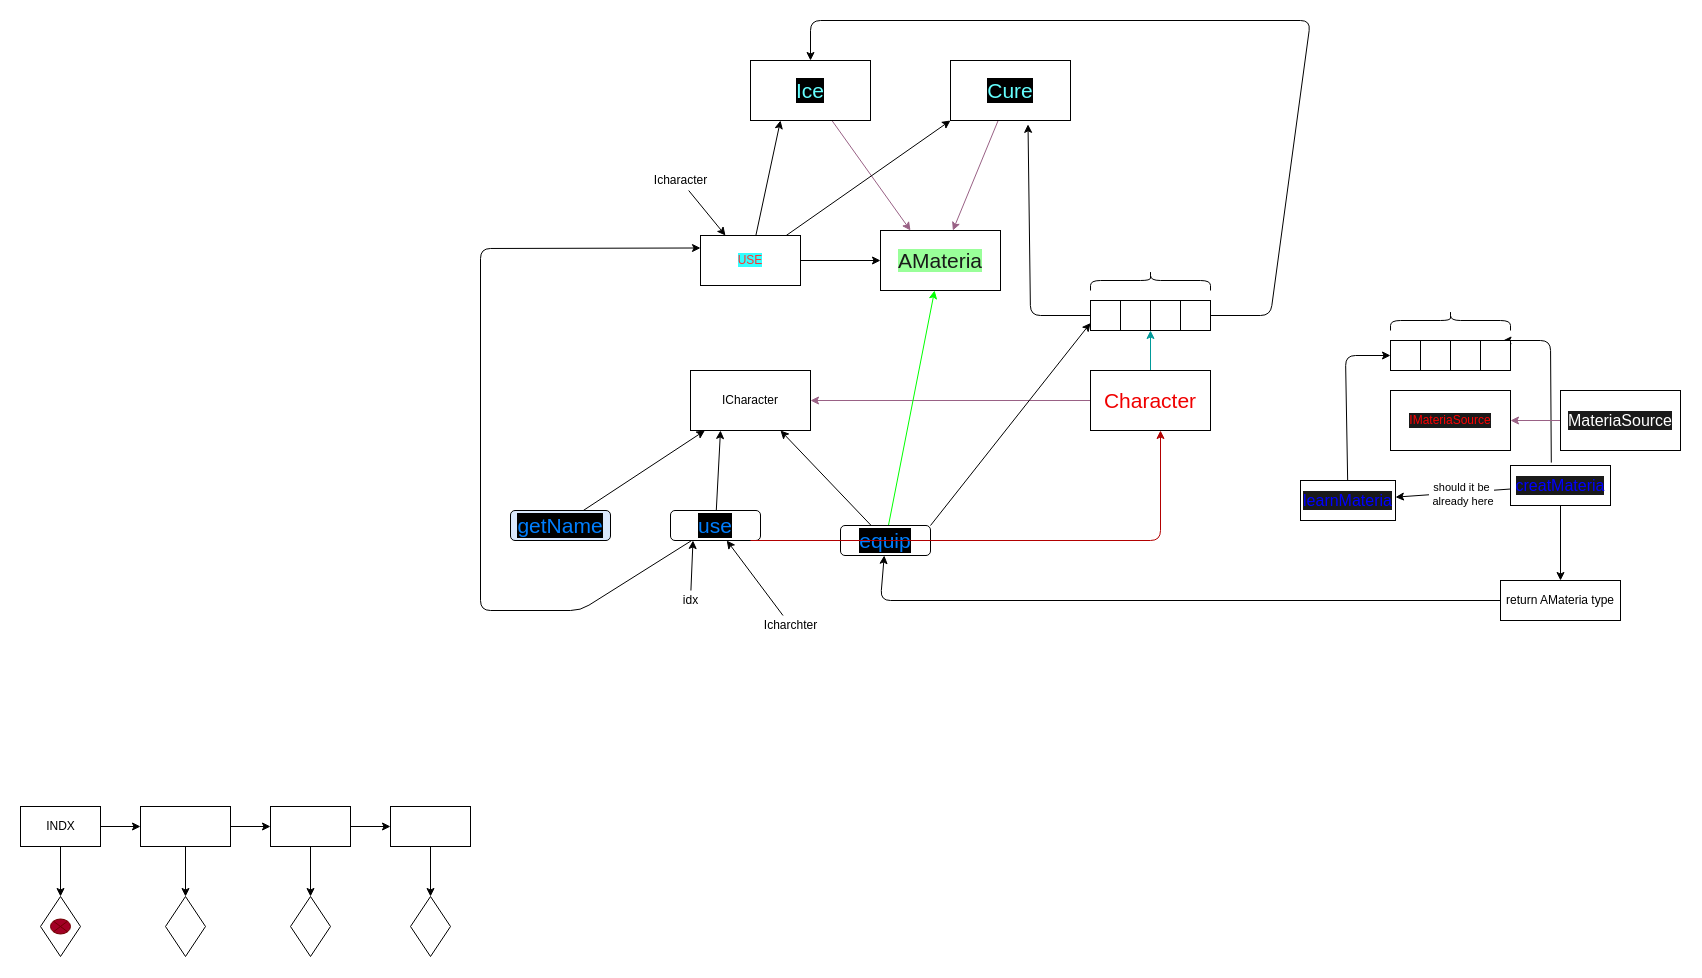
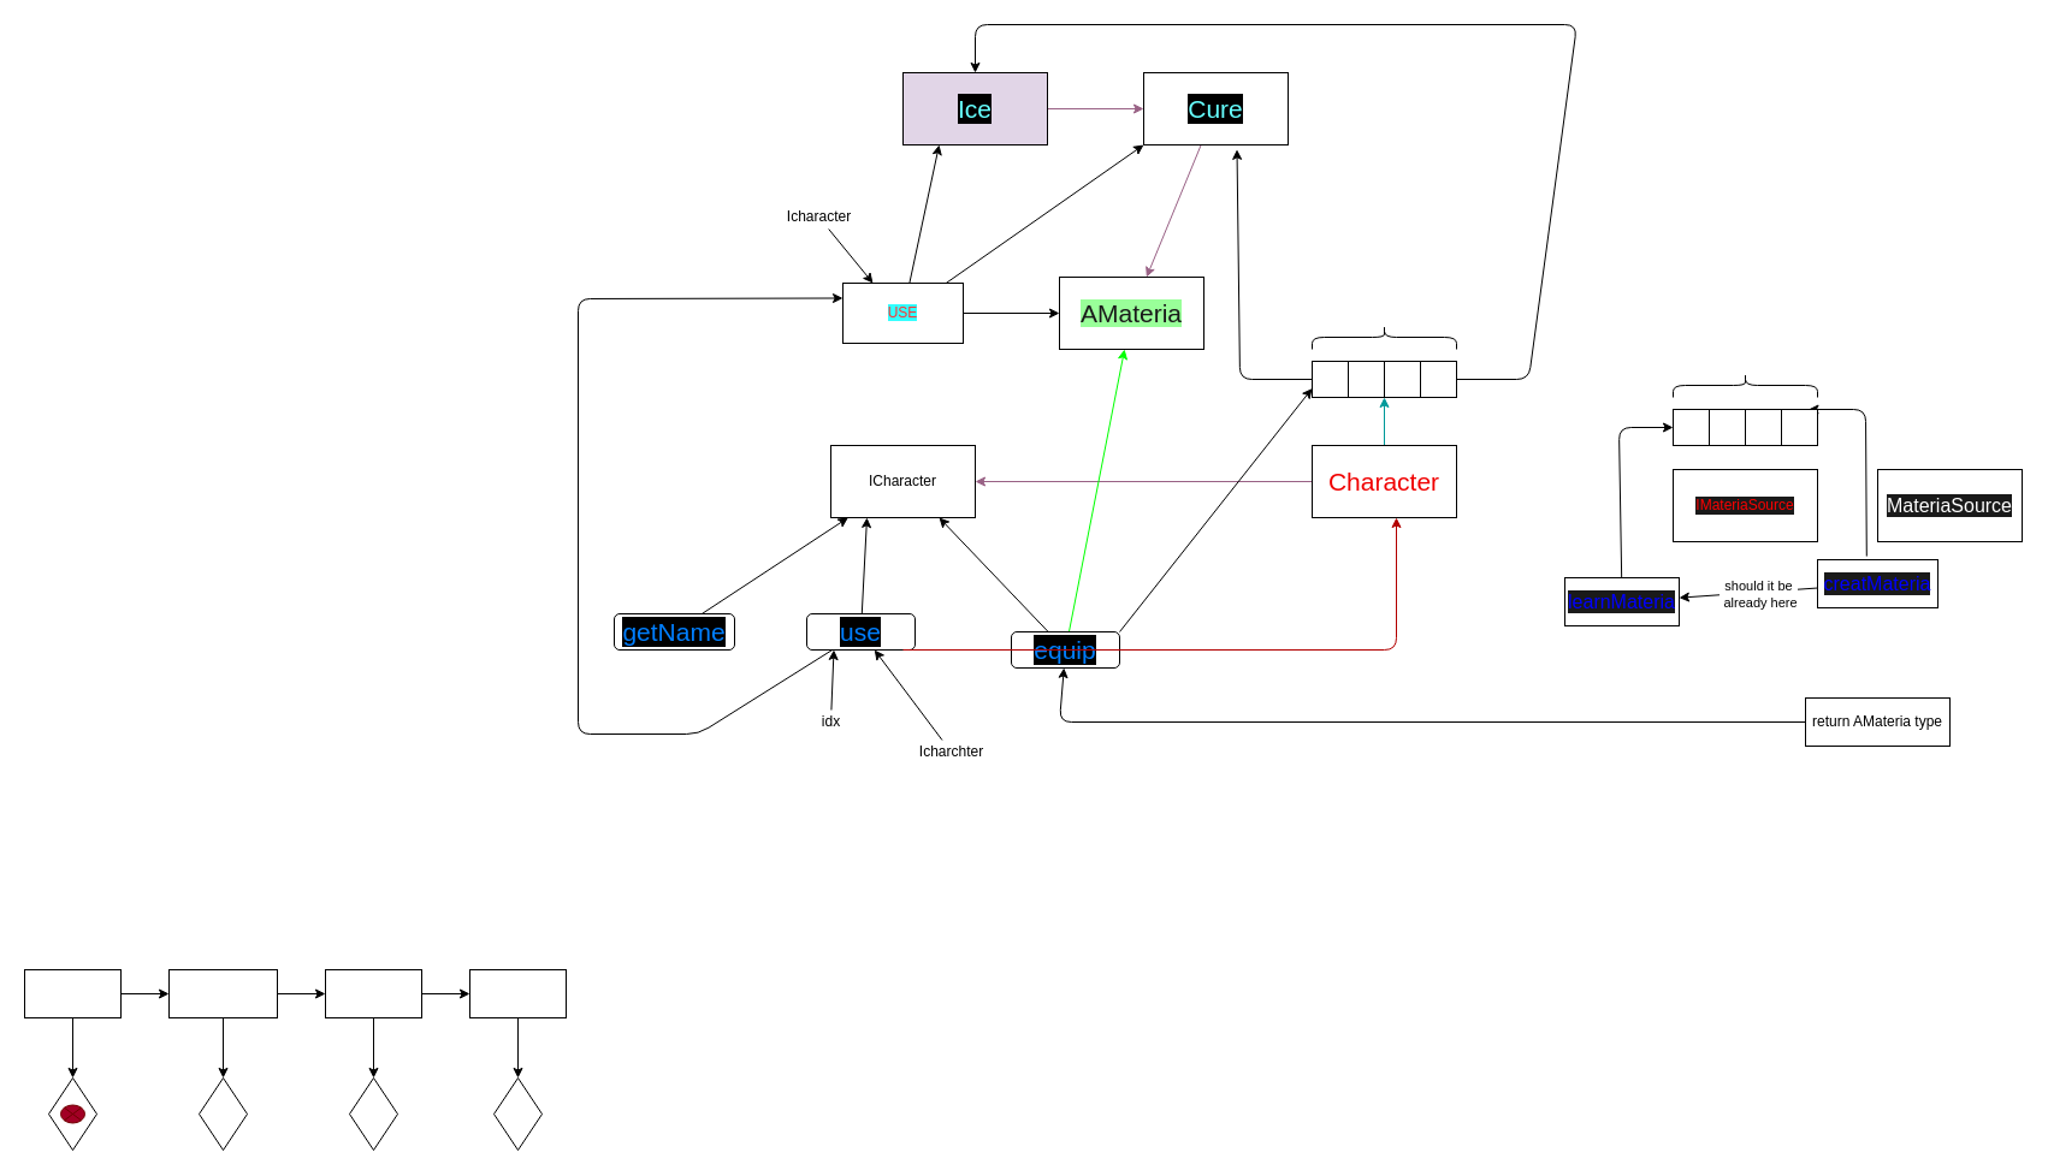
  <mxCell id="0" />
  <mxCell id="1" parent="0" />
  <mxCell id="2" value="ICharacter" style="whiteSpace=wrap;html=1;" parent="1" vertex="1"><mxGeometry x="690" y="370" width="120" height="60" as="geometry" /></mxCell>
  <mxCell id="3" style="edgeStyle=none;html=1;fontSize=21;fontColor=none;fillColor=#e6d0de;gradientColor=#d5739d;strokeColor=#996185;entryX=1;entryY=0.5;entryDx=0;entryDy=0;" parent="1" source="5" target="2" edge="1"><mxGeometry relative="1" as="geometry"><mxPoint x="820" y="410" as="targetPoint" /></mxGeometry></mxCell>
  <mxCell id="4" style="edgeStyle=none;html=1;entryX=0;entryY=1;entryDx=0;entryDy=0;fontSize=21;fontColor=#FFFFFF;strokeColor=#009999;" parent="1" source="5" target="25" edge="1"><mxGeometry relative="1" as="geometry" /></mxCell>
  <mxCell id="5" value="&lt;font style=&quot;font-size: 21px&quot; color=&quot;#f00000&quot;&gt;Character&lt;/font&gt;" style="whiteSpace=wrap;html=1;" parent="1" vertex="1"><mxGeometry x="1090" y="370" width="120" height="60" as="geometry" /></mxCell>
  <mxCell id="6" value="&lt;font color=&quot;#1a1a1a&quot; style=&quot;background-color: rgb(153 , 255 , 153)&quot;&gt;AMateria&lt;/font&gt;" style="whiteSpace=wrap;html=1;fontSize=21;fontColor=#F00000;" parent="1" vertex="1"><mxGeometry x="880" y="230" width="120" height="60" as="geometry" /></mxCell>
- <mxCell id="7" style="edgeStyle=none;html=1;entryX=0.25;entryY=0;entryDx=0;entryDy=0;fontSize=21;fontColor=none;fillColor=#e6d0de;gradientColor=#d5739d;strokeColor=#996185;" parent="1" source="8" target="6" edge="1"><mxGeometry relative="1" as="geometry" /></mxCell>
- <mxCell id="8" value="Ice" style="whiteSpace=wrap;html=1;labelBackgroundColor=#000000;fontSize=21;fontColor=#66FFFF;" parent="1" vertex="1"><mxGeometry x="750" y="60" width="120" height="60" as="geometry" /></mxCell>
+ <mxCell id="7" style="edgeStyle=none;html=1;fontSize=21;fontColor=none;fillColor=#e6d0de;gradientColor=#d5739d;strokeColor=#996185;" parent="1" source="8" target="10" edge="1"><mxGeometry relative="1" as="geometry" /></mxCell>
+ <mxCell id="8" value="Ice" style="whiteSpace=wrap;html=1;labelBackgroundColor=#000000;fontSize=21;fontColor=#66FFFF;fillColor=#e1d5e7;" parent="1" vertex="1"><mxGeometry x="750" y="60" width="120" height="60" as="geometry" /></mxCell>
  <mxCell id="9" style="edgeStyle=none;html=1;fontSize=21;fontColor=none;fillColor=#e6d0de;gradientColor=#d5739d;strokeColor=#996185;" parent="1" source="10" target="6" edge="1"><mxGeometry relative="1" as="geometry" /></mxCell>
  <mxCell id="10" value="Cure" style="whiteSpace=wrap;html=1;labelBackgroundColor=#000000;fontSize=21;fontColor=#66FFFF;" parent="1" vertex="1"><mxGeometry x="950" y="60" width="120" height="60" as="geometry" /></mxCell>
  <mxCell id="11" style="edgeStyle=none;html=1;entryX=0.75;entryY=1;entryDx=0;entryDy=0;fontSize=21;fontColor=none;" parent="1" source="15" target="2" edge="1"><mxGeometry relative="1" as="geometry" /></mxCell>
  <mxCell id="12" style="edgeStyle=none;html=1;fontSize=21;fontColor=none;fillColor=#cdeb8b;strokeColor=none;" parent="1" source="15" target="6" edge="1"><mxGeometry relative="1" as="geometry" /></mxCell>
  <mxCell id="13" style="edgeStyle=none;html=1;fontSize=21;fontColor=none;strokeColor=#00FF00;" parent="1" source="15" target="6" edge="1"><mxGeometry relative="1" as="geometry" /></mxCell>
  <mxCell id="14" style="edgeStyle=none;html=1;exitX=1;exitY=0;exitDx=0;exitDy=0;entryX=0;entryY=0.75;entryDx=0;entryDy=0;" parent="1" source="15" target="22" edge="1"><mxGeometry relative="1" as="geometry" /></mxCell>
  <mxCell id="15" value="&lt;font color=&quot;#007fff&quot;&gt;equip&lt;/font&gt;" style="rounded=1;whiteSpace=wrap;html=1;labelBackgroundColor=#000000;fontSize=21;fontColor=#66FFFF;" parent="1" vertex="1"><mxGeometry x="840" y="525" width="90" height="30" as="geometry" /></mxCell>
  <mxCell id="16" style="edgeStyle=none;html=1;entryX=0.25;entryY=1;entryDx=0;entryDy=0;fontSize=21;fontColor=none;" parent="1" source="18" target="2" edge="1"><mxGeometry relative="1" as="geometry" /></mxCell>
  <mxCell id="17" style="edgeStyle=none;html=1;fontColor=#FF3333;entryX=0;entryY=0.25;entryDx=0;entryDy=0;" parent="1" source="18" target="52" edge="1"><mxGeometry relative="1" as="geometry"><mxPoint x="570" y="240" as="targetPoint" /><Array as="points"><mxPoint x="580" y="610" /><mxPoint x="480" y="610" /><mxPoint x="480" y="248" /></Array></mxGeometry></mxCell>
  <mxCell id="18" value="&lt;font color=&quot;#007fff&quot;&gt;use&lt;/font&gt;" style="rounded=1;whiteSpace=wrap;html=1;labelBackgroundColor=#000000;fontSize=21;fontColor=#66FFFF;" parent="1" vertex="1"><mxGeometry x="670" y="510" width="90" height="30" as="geometry" /></mxCell>
  <mxCell id="19" value="" style="edgeStyle=elbowEdgeStyle;elbow=horizontal;endArrow=classic;html=1;fontSize=21;fontColor=none;fillColor=#e51400;strokeColor=#B20000;" parent="1" target="5" edge="1"><mxGeometry width="50" height="50" relative="1" as="geometry"><mxPoint x="750" y="540" as="sourcePoint" /><mxPoint x="1220" y="570" as="targetPoint" /><Array as="points"><mxPoint x="1160" y="540" /></Array></mxGeometry></mxCell>
  <mxCell id="20" value="" style="edgeStyle=none;html=1;fontSize=21;fontColor=#FFFFFF;strokeColor=#00FF00;" parent="1" source="22" target="24" edge="1"><mxGeometry relative="1" as="geometry" /></mxCell>
  <mxCell id="21" style="edgeStyle=none;html=1;entryX=0.646;entryY=1.064;entryDx=0;entryDy=0;entryPerimeter=0;" parent="1" source="22" target="10" edge="1"><mxGeometry relative="1" as="geometry"><mxPoint x="1030" y="315" as="targetPoint" /><Array as="points"><mxPoint x="1030" y="315" /></Array></mxGeometry></mxCell>
  <mxCell id="22" value="" style="whiteSpace=wrap;html=1;labelBackgroundColor=#000000;fontSize=21;fontColor=#FFFFFF;" parent="1" vertex="1"><mxGeometry x="1090" y="300" width="30" height="30" as="geometry" /></mxCell>
  <mxCell id="23" value="" style="edgeStyle=none;html=1;fontSize=21;fontColor=#FFFFFF;strokeColor=#00FF00;" parent="1" source="24" target="25" edge="1"><mxGeometry relative="1" as="geometry" /></mxCell>
  <mxCell id="24" value="" style="whiteSpace=wrap;html=1;labelBackgroundColor=#000000;fontSize=21;fontColor=#FFFFFF;" parent="1" vertex="1"><mxGeometry x="1120" y="300" width="30" height="30" as="geometry" /></mxCell>
  <mxCell id="25" value="" style="whiteSpace=wrap;html=1;labelBackgroundColor=#000000;fontSize=21;fontColor=#FFFFFF;" parent="1" vertex="1"><mxGeometry x="1150" y="300" width="30" height="30" as="geometry" /></mxCell>
  <mxCell id="26" style="edgeStyle=none;html=1;entryX=0.5;entryY=0;entryDx=0;entryDy=0;" parent="1" source="27" target="8" edge="1"><mxGeometry relative="1" as="geometry"><mxPoint x="790" y="40" as="targetPoint" /><Array as="points"><mxPoint x="1270" y="315" /><mxPoint x="1310" y="20" /><mxPoint x="810" y="20" /></Array></mxGeometry></mxCell>
  <mxCell id="27" value="" style="whiteSpace=wrap;html=1;labelBackgroundColor=#000000;fontSize=21;fontColor=#FFFFFF;" parent="1" vertex="1"><mxGeometry x="1180" y="300" width="30" height="30" as="geometry" /></mxCell>
  <mxCell id="28" value="" style="shape=curlyBracket;whiteSpace=wrap;html=1;rounded=1;labelBackgroundColor=#000000;fontSize=21;fontColor=#FFFFFF;direction=south;" parent="1" vertex="1"><mxGeometry x="1090" y="270" width="120" height="20" as="geometry" /></mxCell>
  <mxCell id="29" value="(4*)AMateria" style="text;html=1;align=center;verticalAlign=middle;resizable=0;points=[];autosize=1;strokeColor=none;fillColor=none;fontSize=21;fontColor=#FFFFFF;" parent="1" vertex="1"><mxGeometry x="1085" y="245" width="130" height="30" as="geometry" /></mxCell>
  <mxCell id="30" style="edgeStyle=none;html=1;" parent="1" source="31" target="2" edge="1"><mxGeometry relative="1" as="geometry" /></mxCell>
- <mxCell id="31" value="&lt;font color=&quot;#007fff&quot;&gt;getName&lt;/font&gt;" style="rounded=1;whiteSpace=wrap;html=1;labelBackgroundColor=#000000;fontSize=21;fontColor=#66FFFF;fillColor=#dae8fc;" parent="1" vertex="1"><mxGeometry x="510" y="510" width="100" height="30" as="geometry" /></mxCell>
+ <mxCell id="31" value="&lt;font color=&quot;#007fff&quot;&gt;getName&lt;/font&gt;" style="rounded=1;whiteSpace=wrap;html=1;labelBackgroundColor=#000000;fontSize=21;fontColor=#66FFFF;" parent="1" vertex="1"><mxGeometry x="510" y="510" width="100" height="30" as="geometry" /></mxCell>
  <mxCell id="32" style="edgeStyle=none;html=1;entryX=0;entryY=0.5;entryDx=0;entryDy=0;fillOpacity=100;strokeOpacity=100;" parent="1" source="34" target="42" edge="1"><mxGeometry relative="1" as="geometry" /></mxCell>
  <mxCell id="33" style="edgeStyle=none;html=1;fillOpacity=100;strokeOpacity=100;entryX=0.5;entryY=0;entryDx=0;entryDy=0;" parent="1" source="34" target="43" edge="1"><mxGeometry relative="1" as="geometry"><mxPoint x="60" y="916" as="targetPoint" /></mxGeometry></mxCell>
  <mxCell id="34" value="" style="whiteSpace=wrap;html=1;fillOpacity=100;strokeOpacity=100;" parent="1" vertex="1"><mxGeometry x="20" y="806" width="80" height="40" as="geometry" /></mxCell>
  <mxCell id="35" value="" style="edgeStyle=none;html=1;fillOpacity=100;strokeOpacity=100;" parent="1" source="37" target="39" edge="1"><mxGeometry relative="1" as="geometry" /></mxCell>
  <mxCell id="36" style="edgeStyle=none;html=1;fillOpacity=100;strokeOpacity=100;entryX=0.5;entryY=0;entryDx=0;entryDy=0;" parent="1" source="37" target="45" edge="1"><mxGeometry relative="1" as="geometry"><mxPoint x="460" y="896" as="targetPoint" /></mxGeometry></mxCell>
  <mxCell id="37" value="" style="whiteSpace=wrap;html=1;fillOpacity=100;strokeOpacity=100;" parent="1" vertex="1"><mxGeometry x="270" y="806" width="80" height="40" as="geometry" /></mxCell>
  <mxCell id="38" style="edgeStyle=none;html=1;" parent="1" source="39" target="46" edge="1"><mxGeometry relative="1" as="geometry" /></mxCell>
  <mxCell id="39" value="" style="whiteSpace=wrap;html=1;fillOpacity=100;strokeOpacity=100;" parent="1" vertex="1"><mxGeometry x="390" y="806" width="80" height="40" as="geometry" /></mxCell>
  <mxCell id="40" style="edgeStyle=none;html=1;fillOpacity=100;strokeOpacity=100;" parent="1" source="42" target="37" edge="1"><mxGeometry relative="1" as="geometry" /></mxCell>
  <mxCell id="41" style="edgeStyle=none;html=1;fillOpacity=100;strokeOpacity=100;" parent="1" source="42" target="44" edge="1"><mxGeometry relative="1" as="geometry" /></mxCell>
  <mxCell id="42" value="" style="whiteSpace=wrap;html=1;fillOpacity=100;strokeOpacity=100;" parent="1" vertex="1"><mxGeometry x="140" y="806" width="90" height="40" as="geometry" /></mxCell>
  <mxCell id="43" value="" style="rhombus;whiteSpace=wrap;html=1;fillOpacity=100;strokeOpacity=100;" parent="1" vertex="1"><mxGeometry x="40" y="896" width="40" height="60" as="geometry" /></mxCell>
  <mxCell id="44" value="" style="rhombus;whiteSpace=wrap;html=1;fillOpacity=100;strokeOpacity=100;" parent="1" vertex="1"><mxGeometry x="165" y="896" width="40" height="60" as="geometry" /></mxCell>
  <mxCell id="45" value="" style="rhombus;whiteSpace=wrap;html=1;fillOpacity=100;strokeOpacity=100;" parent="1" vertex="1"><mxGeometry x="290" y="896" width="40" height="60" as="geometry" /></mxCell>
  <mxCell id="46" value="" style="rhombus;whiteSpace=wrap;html=1;fillOpacity=100;strokeOpacity=100;" parent="1" vertex="1"><mxGeometry x="410" y="896" width="40" height="60" as="geometry" /></mxCell>
  <mxCell id="47" value="" style="verticalLabelPosition=bottom;verticalAlign=top;html=1;shape=mxgraph.flowchart.or;fillColor=#a20025;fontColor=#ffffff;strokeColor=#6F0000;fillOpacity=100;strokeOpacity=100;" parent="1" vertex="1"><mxGeometry x="50" y="918.5" width="20" height="15" as="geometry" /></mxCell>
- <mxCell id="48" value="INDX" style="text;html=1;align=center;verticalAlign=middle;resizable=0;points=[];autosize=1;strokeColor=none;fillColor=none;fillOpacity=100;strokeOpacity=100;" parent="1" vertex="1"><mxGeometry x="40" y="816" width="40" height="20" as="geometry" /></mxCell>
  <mxCell id="49" style="edgeStyle=none;html=1;entryX=0;entryY=0.5;entryDx=0;entryDy=0;fontColor=#FF3333;" parent="1" source="52" target="6" edge="1"><mxGeometry relative="1" as="geometry" /></mxCell>
  <mxCell id="50" style="edgeStyle=none;html=1;entryX=0.25;entryY=1;entryDx=0;entryDy=0;fontColor=#FF3333;" parent="1" source="52" target="8" edge="1"><mxGeometry relative="1" as="geometry" /></mxCell>
  <mxCell id="51" style="edgeStyle=none;html=1;entryX=0;entryY=1;entryDx=0;entryDy=0;fontColor=#FF3333;" parent="1" source="52" target="10" edge="1"><mxGeometry relative="1" as="geometry" /></mxCell>
  <mxCell id="52" value="&lt;span style=&quot;background-color: rgb(51 , 255 , 255)&quot;&gt;&lt;font color=&quot;#ff3333&quot;&gt;USE&lt;/font&gt;&lt;/span&gt;" style="whiteSpace=wrap;html=1;" parent="1" vertex="1"><mxGeometry x="700" y="235" width="100" height="50" as="geometry" /></mxCell>
  <mxCell id="53" value="IMateriaSource" style="whiteSpace=wrap;html=1;labelBackgroundColor=#1A1A1A;fontColor=#FF0000;" parent="1" vertex="1"><mxGeometry x="1390" y="390" width="120" height="60" as="geometry" /></mxCell>
  <mxCell id="54" style="edgeStyle=none;html=1;fontSize=16;fontColor=#0000FF;entryX=0;entryY=0.5;entryDx=0;entryDy=0;" parent="1" source="55" target="62" edge="1"><mxGeometry relative="1" as="geometry"><mxPoint x="1345" y="350" as="targetPoint" /><Array as="points"><mxPoint x="1345" y="355" /></Array></mxGeometry></mxCell>
  <mxCell id="55" value="&lt;font style=&quot;font-size: 16px&quot;&gt;learnMateria&lt;/font&gt;" style="whiteSpace=wrap;html=1;labelBackgroundColor=#1A1A1A;fontColor=#0000FF;" parent="1" vertex="1"><mxGeometry x="1300" y="480" width="95" height="40" as="geometry" /></mxCell>
  <mxCell id="56" style="edgeStyle=none;html=1;entryX=0.75;entryY=0;entryDx=0;entryDy=0;exitX=0.408;exitY=-0.073;exitDx=0;exitDy=0;exitPerimeter=0;" edge="1" parent="1" source="60" target="66"><mxGeometry relative="1" as="geometry"><mxPoint x="1560" y="340" as="targetPoint" /><Array as="points"><mxPoint x="1550" y="340" /></Array></mxGeometry></mxCell>
- <mxCell id="57" style="edgeStyle=none;html=1;" edge="1" parent="1" source="60" target="79"><mxGeometry relative="1" as="geometry"><mxPoint x="1560" y="610" as="targetPoint" /></mxGeometry></mxCell>
  <mxCell id="58" style="edgeStyle=none;html=1;" edge="1" parent="1" source="60" target="55"><mxGeometry relative="1" as="geometry" /></mxCell>
  <mxCell id="59" value="should it be&lt;br&gt;&amp;nbsp;already here" style="edgeLabel;html=1;align=center;verticalAlign=middle;resizable=0;points=[];" vertex="1" connectable="0" parent="58"><mxGeometry x="0.188" y="1" relative="1" as="geometry"><mxPoint x="18" y="-1" as="offset" /></mxGeometry></mxCell>
  <mxCell id="60" value="&lt;font style=&quot;font-size: 16px&quot;&gt;creatMateria&lt;/font&gt;" style="whiteSpace=wrap;html=1;labelBackgroundColor=#1A1A1A;fontColor=#0000FF;" parent="1" vertex="1"><mxGeometry x="1510" y="465" width="100" height="40" as="geometry" /></mxCell>
  <mxCell id="61" value="" style="edgeStyle=none;html=1;fontSize=21;fontColor=#FFFFFF;strokeColor=#00FF00;" parent="1" source="62" target="64" edge="1"><mxGeometry relative="1" as="geometry" /></mxCell>
  <mxCell id="62" value="" style="whiteSpace=wrap;html=1;labelBackgroundColor=#000000;fontSize=21;fontColor=#FFFFFF;" parent="1" vertex="1"><mxGeometry x="1390" y="340" width="30" height="30" as="geometry" /></mxCell>
  <mxCell id="63" value="" style="edgeStyle=none;html=1;fontSize=21;fontColor=#FFFFFF;strokeColor=#00FF00;" parent="1" source="64" target="65" edge="1"><mxGeometry relative="1" as="geometry" /></mxCell>
  <mxCell id="64" value="" style="whiteSpace=wrap;html=1;labelBackgroundColor=#000000;fontSize=21;fontColor=#FFFFFF;" parent="1" vertex="1"><mxGeometry x="1420" y="340" width="30" height="30" as="geometry" /></mxCell>
  <mxCell id="65" value="" style="whiteSpace=wrap;html=1;labelBackgroundColor=#000000;fontSize=21;fontColor=#FFFFFF;" parent="1" vertex="1"><mxGeometry x="1450" y="340" width="30" height="30" as="geometry" /></mxCell>
  <mxCell id="66" value="" style="whiteSpace=wrap;html=1;labelBackgroundColor=#000000;fontSize=21;fontColor=#FFFFFF;" parent="1" vertex="1"><mxGeometry x="1480" y="340" width="30" height="30" as="geometry" /></mxCell>
  <mxCell id="67" value="" style="shape=curlyBracket;whiteSpace=wrap;html=1;rounded=1;labelBackgroundColor=#000000;fontSize=21;fontColor=#FFFFFF;direction=south;" parent="1" vertex="1"><mxGeometry x="1390" y="310" width="120" height="20" as="geometry" /></mxCell>
  <mxCell id="68" value="(4*)AMateria" style="text;html=1;align=center;verticalAlign=middle;resizable=0;points=[];autosize=1;strokeColor=none;fillColor=none;fontSize=21;fontColor=#FFFFFF;" parent="1" vertex="1"><mxGeometry x="1380" y="280" width="130" height="30" as="geometry" /></mxCell>
  <mxCell id="69" value="&lt;font color=&quot;#ffffff&quot;&gt;took materia as parametre&lt;/font&gt;" style="text;html=1;align=center;verticalAlign=middle;resizable=0;points=[];autosize=1;strokeColor=none;fillColor=none;fontSize=16;fontColor=#0000FF;" parent="1" vertex="1"><mxGeometry x="1220" y="560" width="200" height="20" as="geometry" /></mxCell>
- <mxCell id="70" style="edgeStyle=none;html=1;fontSize=16;fontColor=#FFFFFF;strokeColor=#996185;fillColor=#e6d0de;gradientColor=#d5739d;" parent="1" source="71" target="53" edge="1"><mxGeometry relative="1" as="geometry" /></mxCell>
  <mxCell id="71" value="MateriaSource" style="whiteSpace=wrap;html=1;labelBackgroundColor=#1A1A1A;fontSize=16;fontColor=#FFFFFF;" parent="1" vertex="1"><mxGeometry x="1560" y="390" width="120" height="60" as="geometry" /></mxCell>
  <mxCell id="72" style="edgeStyle=none;html=1;entryX=0.25;entryY=1;entryDx=0;entryDy=0;" edge="1" parent="1" source="73" target="18"><mxGeometry relative="1" as="geometry" /></mxCell>
  <mxCell id="73" value="idx&lt;br&gt;" style="text;html=1;align=center;verticalAlign=middle;resizable=0;points=[];autosize=1;strokeColor=none;fillColor=none;" vertex="1" parent="1"><mxGeometry x="675" y="590" width="30" height="20" as="geometry" /></mxCell>
  <mxCell id="74" value="" style="edgeStyle=none;html=1;" edge="1" parent="1" source="75" target="18"><mxGeometry relative="1" as="geometry" /></mxCell>
  <mxCell id="75" value="Icharchter" style="text;html=1;align=center;verticalAlign=middle;resizable=0;points=[];autosize=1;strokeColor=none;fillColor=none;" vertex="1" parent="1"><mxGeometry x="755" y="615" width="70" height="20" as="geometry" /></mxCell>
  <mxCell id="76" style="edgeStyle=none;html=1;entryX=0.25;entryY=0;entryDx=0;entryDy=0;" edge="1" parent="1" source="77" target="52"><mxGeometry relative="1" as="geometry" /></mxCell>
  <mxCell id="77" value="Icharacter" style="text;html=1;align=center;verticalAlign=middle;resizable=0;points=[];autosize=1;strokeColor=none;fillColor=none;" vertex="1" parent="1"><mxGeometry x="645" y="170" width="70" height="20" as="geometry" /></mxCell>
  <mxCell id="78" value="" style="edgeStyle=none;html=1;" edge="1" parent="1" source="79" target="15"><mxGeometry relative="1" as="geometry"><mxPoint x="880" y="540" as="targetPoint" /><Array as="points"><mxPoint x="880" y="600" /></Array></mxGeometry></mxCell>
  <mxCell id="79" value="return AMateria type" style="whiteSpace=wrap;html=1;" vertex="1" parent="1"><mxGeometry x="1500" y="580" width="120" height="40" as="geometry" /></mxCell>
